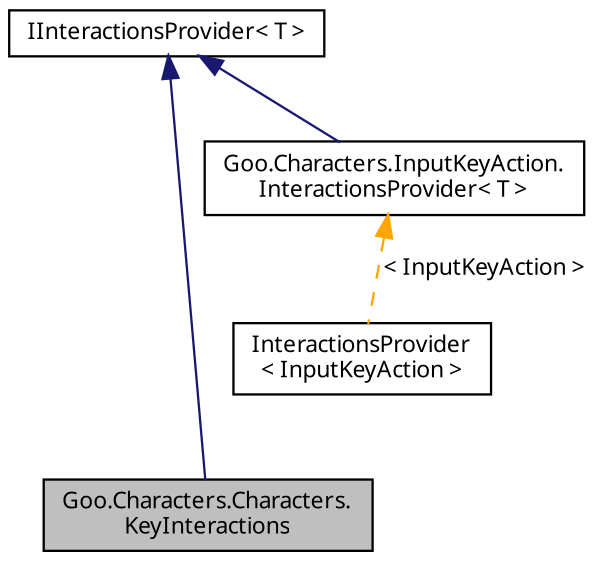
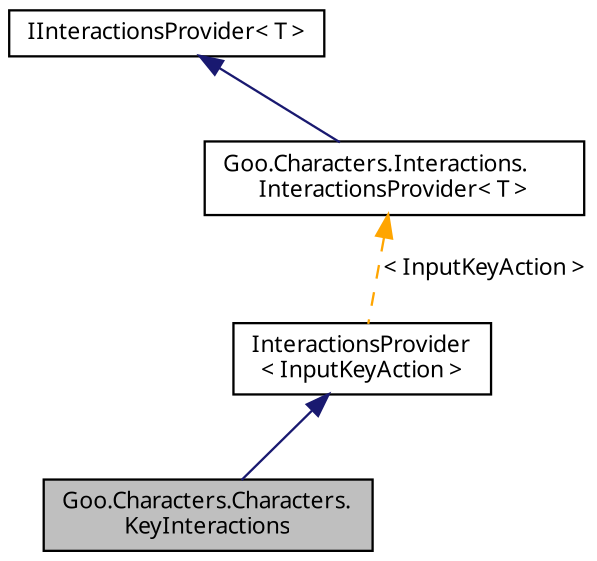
  digraph {
    node [color=black fillcolor=white fontname=Calibrii fontsize=10 shape=record style=filled]
    edge [color=midnightblue dir=back fontname=Calibrii fontsize=10 labelfontname=Calibrii labelfontsize=10 style=solid]
    n1 [fillcolor=grey75 fontcolor=black height=0.2 label="Goo.Characters.Characters.\lKeyInteractions" width=0.4]
    n2 [height=0.2 label="InteractionsProvider\l\< InputKeyAction \>" width=0.4]
-   n3 [height=0.2 label="Goo.Characters.InputKeyAction.\lInteractionsProvider\< T \>" width=0.4]
+   n3 [height=0.2 label="Goo.Characters.Interactions.\lInteractionsProvider\< T \>" width=0.4]
    n4 [height=0.2 label="IInteractionsProvider\< T \>" width=0.4]
-   n4 -> n1
+   n2 -> n1
    n3 -> n2 [color=orange label=" \< InputKeyAction \>" style=dashed]
    n4 -> n3
  }
